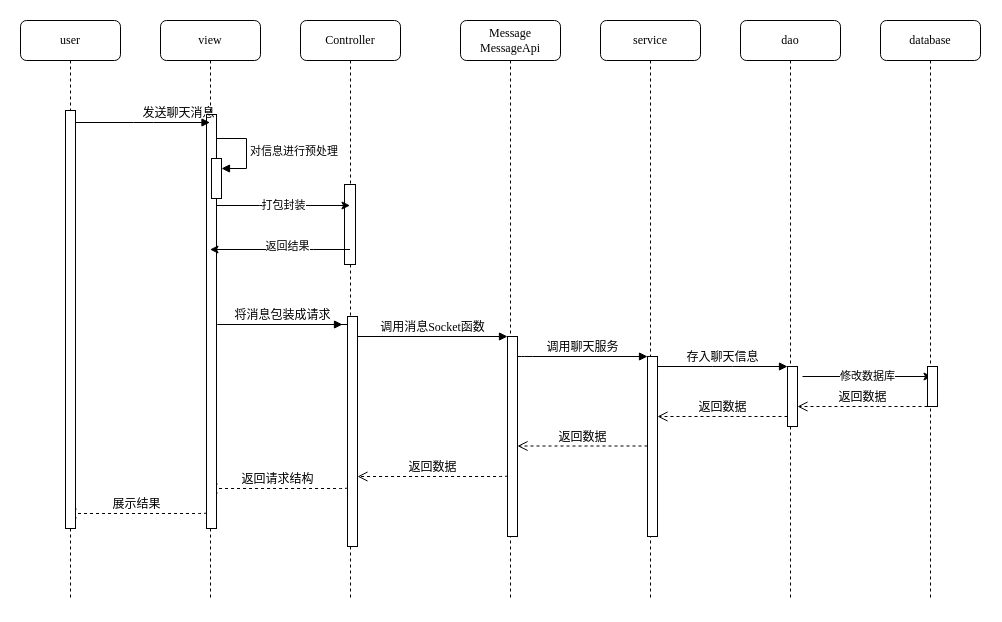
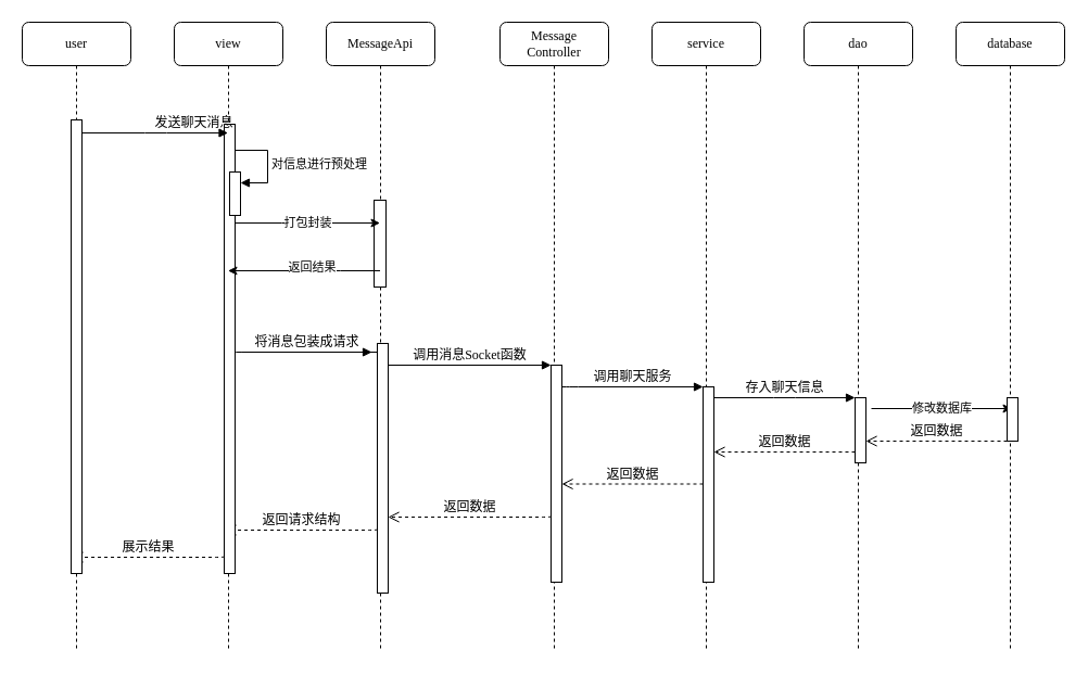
  <mxCell id="0" />
  <mxCell id="1" parent="0" />
- <mxCell id="2" value="Controller" style="shape=umlLifeline;perimeter=lifelinePerimeter;whiteSpace=wrap;html=1;container=1;collapsible=0;recursiveResize=0;outlineConnect=0;rounded=1;shadow=0;comic=0;labelBackgroundColor=none;strokeWidth=1;fontFamily=Verdana;fontSize=12;align=center;" parent="1" vertex="1"><mxGeometry x="300" y="20" width="100" height="580" as="geometry" /></mxCell>
+ <mxCell id="2" value="MessageApi" style="shape=umlLifeline;perimeter=lifelinePerimeter;whiteSpace=wrap;html=1;container=1;collapsible=0;recursiveResize=0;outlineConnect=0;rounded=1;shadow=0;comic=0;labelBackgroundColor=none;strokeWidth=1;fontFamily=Verdana;fontSize=12;align=center;" parent="1" vertex="1"><mxGeometry x="300" y="20" width="100" height="580" as="geometry" /></mxCell>
  <mxCell id="3" value="" style="html=1;points=[];perimeter=orthogonalPerimeter;rounded=0;shadow=0;comic=0;labelBackgroundColor=none;strokeWidth=1;fontFamily=Verdana;fontSize=12;align=center;" parent="2" vertex="1"><mxGeometry x="47" y="296" width="10" height="230" as="geometry" /></mxCell>
  <mxCell id="4" value="返回数据" style="html=1;verticalAlign=bottom;endArrow=open;dashed=1;endSize=8;labelBackgroundColor=none;fontFamily=Verdana;fontSize=12;edgeStyle=elbowEdgeStyle;elbow=vertical;exitX=0;exitY=0.695;exitDx=0;exitDy=0;exitPerimeter=0;" parent="2" source="9" edge="1"><mxGeometry relative="1" as="geometry"><mxPoint x="57" y="456" as="targetPoint" /><Array as="points"><mxPoint x="162" y="456" /></Array><mxPoint x="187" y="456" as="sourcePoint" /></mxGeometry></mxCell>
  <mxCell id="5" value="将消息包装成请求" style="html=1;verticalAlign=bottom;endArrow=block;labelBackgroundColor=none;fontFamily=Verdana;fontSize=12;edgeStyle=elbowEdgeStyle;elbow=vertical;" parent="2" edge="1"><mxGeometry x="0.547" relative="1" as="geometry"><mxPoint x="47" y="304" as="sourcePoint" /><mxPoint x="42" y="304" as="targetPoint" /><Array as="points"><mxPoint x="-88" y="304" /></Array><mxPoint as="offset" /></mxGeometry></mxCell>
  <mxCell id="6" value="" style="html=1;points=[];perimeter=orthogonalPerimeter;outlineConnect=0;targetShapes=umlLifeline;portConstraint=eastwest;newEdgeStyle={&quot;edgeStyle&quot;:&quot;elbowEdgeStyle&quot;,&quot;elbow&quot;:&quot;vertical&quot;,&quot;curved&quot;:0,&quot;rounded&quot;:0};" vertex="1" parent="2"><mxGeometry x="44" y="164" width="11" height="80" as="geometry" /></mxCell>
  <mxCell id="7" value="返回请求结构" style="html=1;verticalAlign=bottom;endArrow=open;dashed=1;endSize=8;labelBackgroundColor=none;fontFamily=Verdana;fontSize=12;edgeStyle=elbowEdgeStyle;elbow=vertical;exitX=0;exitY=0.695;exitDx=0;exitDy=0;exitPerimeter=0;" parent="2" edge="1"><mxGeometry relative="1" as="geometry"><mxPoint x="-93" y="468" as="targetPoint" /><Array as="points"><mxPoint x="2" y="468" /></Array><mxPoint x="47" y="467" as="sourcePoint" /></mxGeometry></mxCell>
- <mxCell id="8" value="Message&lt;br&gt;MessageApi" style="shape=umlLifeline;perimeter=lifelinePerimeter;whiteSpace=wrap;html=1;container=1;collapsible=0;recursiveResize=0;outlineConnect=0;rounded=1;shadow=0;comic=0;labelBackgroundColor=none;strokeWidth=1;fontFamily=Verdana;fontSize=12;align=center;" parent="1" vertex="1"><mxGeometry x="460" y="20" width="100" height="580" as="geometry" /></mxCell>
+ <mxCell id="8" value="Message&lt;br&gt;Controller" style="shape=umlLifeline;perimeter=lifelinePerimeter;whiteSpace=wrap;html=1;container=1;collapsible=0;recursiveResize=0;outlineConnect=0;rounded=1;shadow=0;comic=0;labelBackgroundColor=none;strokeWidth=1;fontFamily=Verdana;fontSize=12;align=center;" parent="1" vertex="1"><mxGeometry x="460" y="20" width="100" height="580" as="geometry" /></mxCell>
  <mxCell id="9" value="" style="html=1;points=[];perimeter=orthogonalPerimeter;rounded=0;shadow=0;comic=0;labelBackgroundColor=none;strokeWidth=1;fontFamily=Verdana;fontSize=12;align=center;" parent="8" vertex="1"><mxGeometry x="47" y="316" width="10" height="200" as="geometry" /></mxCell>
  <mxCell id="10" value="返回数据" style="html=1;verticalAlign=bottom;endArrow=open;dashed=1;endSize=8;labelBackgroundColor=none;fontFamily=Verdana;fontSize=12;edgeStyle=elbowEdgeStyle;elbow=vertical;" parent="8" edge="1"><mxGeometry relative="1" as="geometry"><mxPoint x="57" y="425.5" as="targetPoint" /><Array as="points"><mxPoint x="162" y="425.5" /></Array><mxPoint x="187" y="425.5" as="sourcePoint" /></mxGeometry></mxCell>
  <mxCell id="11" value="service" style="shape=umlLifeline;perimeter=lifelinePerimeter;whiteSpace=wrap;html=1;container=1;collapsible=0;recursiveResize=0;outlineConnect=0;rounded=1;shadow=0;comic=0;labelBackgroundColor=none;strokeWidth=1;fontFamily=Verdana;fontSize=12;align=center;" parent="1" vertex="1"><mxGeometry x="600" y="20" width="100" height="580" as="geometry" /></mxCell>
  <mxCell id="12" value="返回数据" style="html=1;verticalAlign=bottom;endArrow=open;dashed=1;endSize=8;labelBackgroundColor=none;fontFamily=Verdana;fontSize=12;edgeStyle=elbowEdgeStyle;elbow=vertical;" parent="11" edge="1"><mxGeometry relative="1" as="geometry"><mxPoint x="57" y="396" as="targetPoint" /><Array as="points"><mxPoint x="162" y="396" /></Array><mxPoint x="187" y="396" as="sourcePoint" /></mxGeometry></mxCell>
  <mxCell id="13" value="dao" style="shape=umlLifeline;perimeter=lifelinePerimeter;whiteSpace=wrap;html=1;container=1;collapsible=0;recursiveResize=0;outlineConnect=0;rounded=1;shadow=0;comic=0;labelBackgroundColor=none;strokeWidth=1;fontFamily=Verdana;fontSize=12;align=center;" parent="1" vertex="1"><mxGeometry x="740" y="20" width="100" height="580" as="geometry" /></mxCell>
  <mxCell id="14" value="修改数据库" style="endArrow=classic;html=1;rounded=0;" parent="13" edge="1"><mxGeometry width="50" height="50" relative="1" as="geometry"><mxPoint x="62" y="356" as="sourcePoint" /><mxPoint x="191.5" y="356" as="targetPoint" /></mxGeometry></mxCell>
  <mxCell id="15" value="返回数据" style="html=1;verticalAlign=bottom;endArrow=open;dashed=1;endSize=8;labelBackgroundColor=none;fontFamily=Verdana;fontSize=12;edgeStyle=elbowEdgeStyle;elbow=vertical;" parent="13" edge="1"><mxGeometry relative="1" as="geometry"><mxPoint x="57" y="386" as="targetPoint" /><Array as="points"><mxPoint x="162" y="386" /></Array><mxPoint x="187" y="386" as="sourcePoint" /></mxGeometry></mxCell>
  <mxCell id="16" value="database" style="shape=umlLifeline;perimeter=lifelinePerimeter;whiteSpace=wrap;html=1;container=1;collapsible=0;recursiveResize=0;outlineConnect=0;rounded=1;shadow=0;comic=0;labelBackgroundColor=none;strokeWidth=1;fontFamily=Verdana;fontSize=12;align=center;" parent="1" vertex="1"><mxGeometry x="880" y="20" width="100" height="580" as="geometry" /></mxCell>
  <mxCell id="17" value="" style="html=1;points=[];perimeter=orthogonalPerimeter;outlineConnect=0;targetShapes=umlLifeline;portConstraint=eastwest;newEdgeStyle={&quot;edgeStyle&quot;:&quot;elbowEdgeStyle&quot;,&quot;elbow&quot;:&quot;vertical&quot;,&quot;curved&quot;:0,&quot;rounded&quot;:0};" parent="16" vertex="1"><mxGeometry x="47" y="346" width="10" height="40" as="geometry" /></mxCell>
  <mxCell id="18" value="view" style="shape=umlLifeline;perimeter=lifelinePerimeter;whiteSpace=wrap;html=1;container=1;collapsible=0;recursiveResize=0;outlineConnect=0;rounded=1;shadow=0;comic=0;labelBackgroundColor=none;strokeWidth=1;fontFamily=Verdana;fontSize=12;align=center;" parent="1" vertex="1"><mxGeometry x="160" y="20" width="100" height="580" as="geometry" /></mxCell>
  <mxCell id="19" value="" style="html=1;points=[];perimeter=orthogonalPerimeter;rounded=0;shadow=0;comic=0;labelBackgroundColor=none;strokeWidth=1;fontFamily=Verdana;fontSize=12;align=center;" parent="18" vertex="1"><mxGeometry x="46" y="94" width="10" height="414" as="geometry" /></mxCell>
  <mxCell id="20" value="" style="html=1;points=[];perimeter=orthogonalPerimeter;outlineConnect=0;targetShapes=umlLifeline;portConstraint=eastwest;newEdgeStyle={&quot;edgeStyle&quot;:&quot;elbowEdgeStyle&quot;,&quot;elbow&quot;:&quot;vertical&quot;,&quot;curved&quot;:0,&quot;rounded&quot;:0};" vertex="1" parent="18"><mxGeometry x="51" y="138" width="10" height="40" as="geometry" /></mxCell>
  <mxCell id="21" value="对信息进行预处理" style="html=1;align=left;spacingLeft=2;endArrow=block;rounded=0;edgeStyle=orthogonalEdgeStyle;curved=0;rounded=0;" edge="1" target="20" parent="18"><mxGeometry relative="1" as="geometry"><mxPoint x="56" y="118" as="sourcePoint" /><Array as="points"><mxPoint x="86" y="148" /></Array></mxGeometry></mxCell>
  <mxCell id="22" value="展示结果" style="html=1;verticalAlign=bottom;endArrow=open;dashed=1;endSize=8;labelBackgroundColor=none;fontFamily=Verdana;fontSize=12;edgeStyle=elbowEdgeStyle;elbow=vertical;exitX=0;exitY=0.695;exitDx=0;exitDy=0;exitPerimeter=0;" parent="18" edge="1"><mxGeometry relative="1" as="geometry"><mxPoint x="-94" y="493" as="targetPoint" /><Array as="points"><mxPoint x="1" y="493" /></Array><mxPoint x="46" y="492" as="sourcePoint" /></mxGeometry></mxCell>
  <mxCell id="23" value="" style="html=1;points=[];perimeter=orthogonalPerimeter;rounded=0;shadow=0;comic=0;labelBackgroundColor=none;strokeWidth=1;fontFamily=Verdana;fontSize=12;align=center;" parent="1" vertex="1"><mxGeometry x="647" y="356" width="10" height="180" as="geometry" /></mxCell>
  <mxCell id="24" value="调用聊天服务" style="html=1;verticalAlign=bottom;endArrow=block;labelBackgroundColor=none;fontFamily=Verdana;fontSize=12;edgeStyle=elbowEdgeStyle;elbow=vertical;" parent="1" source="9" target="23" edge="1"><mxGeometry relative="1" as="geometry"><mxPoint x="572" y="356" as="sourcePoint" /><Array as="points"><mxPoint x="522" y="356" /></Array></mxGeometry></mxCell>
  <mxCell id="25" value="" style="html=1;points=[];perimeter=orthogonalPerimeter;rounded=0;shadow=0;comic=0;labelBackgroundColor=none;strokeWidth=1;fontFamily=Verdana;fontSize=12;align=center;" parent="1" vertex="1"><mxGeometry x="787" y="366" width="10" height="60" as="geometry" /></mxCell>
  <mxCell id="26" value="存入聊天信息" style="html=1;verticalAlign=bottom;endArrow=block;entryX=0;entryY=0;labelBackgroundColor=none;fontFamily=Verdana;fontSize=12;edgeStyle=elbowEdgeStyle;elbow=vertical;" parent="1" source="23" target="25" edge="1"><mxGeometry relative="1" as="geometry"><mxPoint x="712" y="366" as="sourcePoint" /></mxGeometry></mxCell>
  <mxCell id="27" value="发送聊天消息" style="html=1;verticalAlign=bottom;endArrow=block;labelBackgroundColor=none;fontFamily=Verdana;fontSize=12;edgeStyle=elbowEdgeStyle;elbow=vertical;" parent="1" source="29" edge="1" target="18"><mxGeometry x="0.547" relative="1" as="geometry"><mxPoint x="280" y="130" as="sourcePoint" /><mxPoint x="200" y="120" as="targetPoint" /><Array as="points"><mxPoint x="143" y="122" /><mxPoint x="131" y="254" /><mxPoint x="70" y="120" /></Array><mxPoint as="offset" /></mxGeometry></mxCell>
  <mxCell id="28" value="调用消息Socket函数" style="html=1;verticalAlign=bottom;endArrow=block;entryX=0;entryY=0;labelBackgroundColor=none;fontFamily=Verdana;fontSize=12;edgeStyle=elbowEdgeStyle;elbow=vertical;" parent="1" source="3" target="9" edge="1"><mxGeometry relative="1" as="geometry"><mxPoint x="432" y="336" as="sourcePoint" /></mxGeometry></mxCell>
  <mxCell id="29" value="user" style="shape=umlLifeline;perimeter=lifelinePerimeter;whiteSpace=wrap;html=1;container=1;collapsible=0;recursiveResize=0;outlineConnect=0;rounded=1;shadow=0;comic=0;labelBackgroundColor=none;strokeWidth=1;fontFamily=Verdana;fontSize=12;align=center;" parent="1" vertex="1"><mxGeometry x="20" y="20" width="100" height="580" as="geometry" /></mxCell>
  <mxCell id="30" value="" style="html=1;points=[];perimeter=orthogonalPerimeter;rounded=0;shadow=0;comic=0;labelBackgroundColor=none;strokeWidth=1;fontFamily=Verdana;fontSize=12;align=center;" parent="29" vertex="1"><mxGeometry x="45" y="90" width="10" height="418" as="geometry" /></mxCell>
  <mxCell id="31" value="打包封装" style="endArrow=classic;html=1;rounded=0;" edge="1" parent="1" source="19" target="2"><mxGeometry width="50" height="50" relative="1" as="geometry"><mxPoint x="240" y="257" as="sourcePoint" /><mxPoint x="290" y="207" as="targetPoint" /><Array as="points"><mxPoint x="259" y="205" /></Array></mxGeometry></mxCell>
  <mxCell id="32" value="" style="endArrow=classic;html=1;rounded=0;" edge="1" parent="1" source="2" target="18"><mxGeometry width="50" height="50" relative="1" as="geometry"><mxPoint x="244" y="289" as="sourcePoint" /><mxPoint x="294" y="239" as="targetPoint" /><Array as="points"><mxPoint x="313" y="249" /></Array></mxGeometry></mxCell>
  <mxCell id="33" value="返回结果" style="edgeLabel;html=1;align=center;verticalAlign=middle;resizable=0;points=[];" vertex="1" connectable="0" parent="32"><mxGeometry x="-0.093" y="-4" relative="1" as="geometry"><mxPoint as="offset" /></mxGeometry></mxCell>
